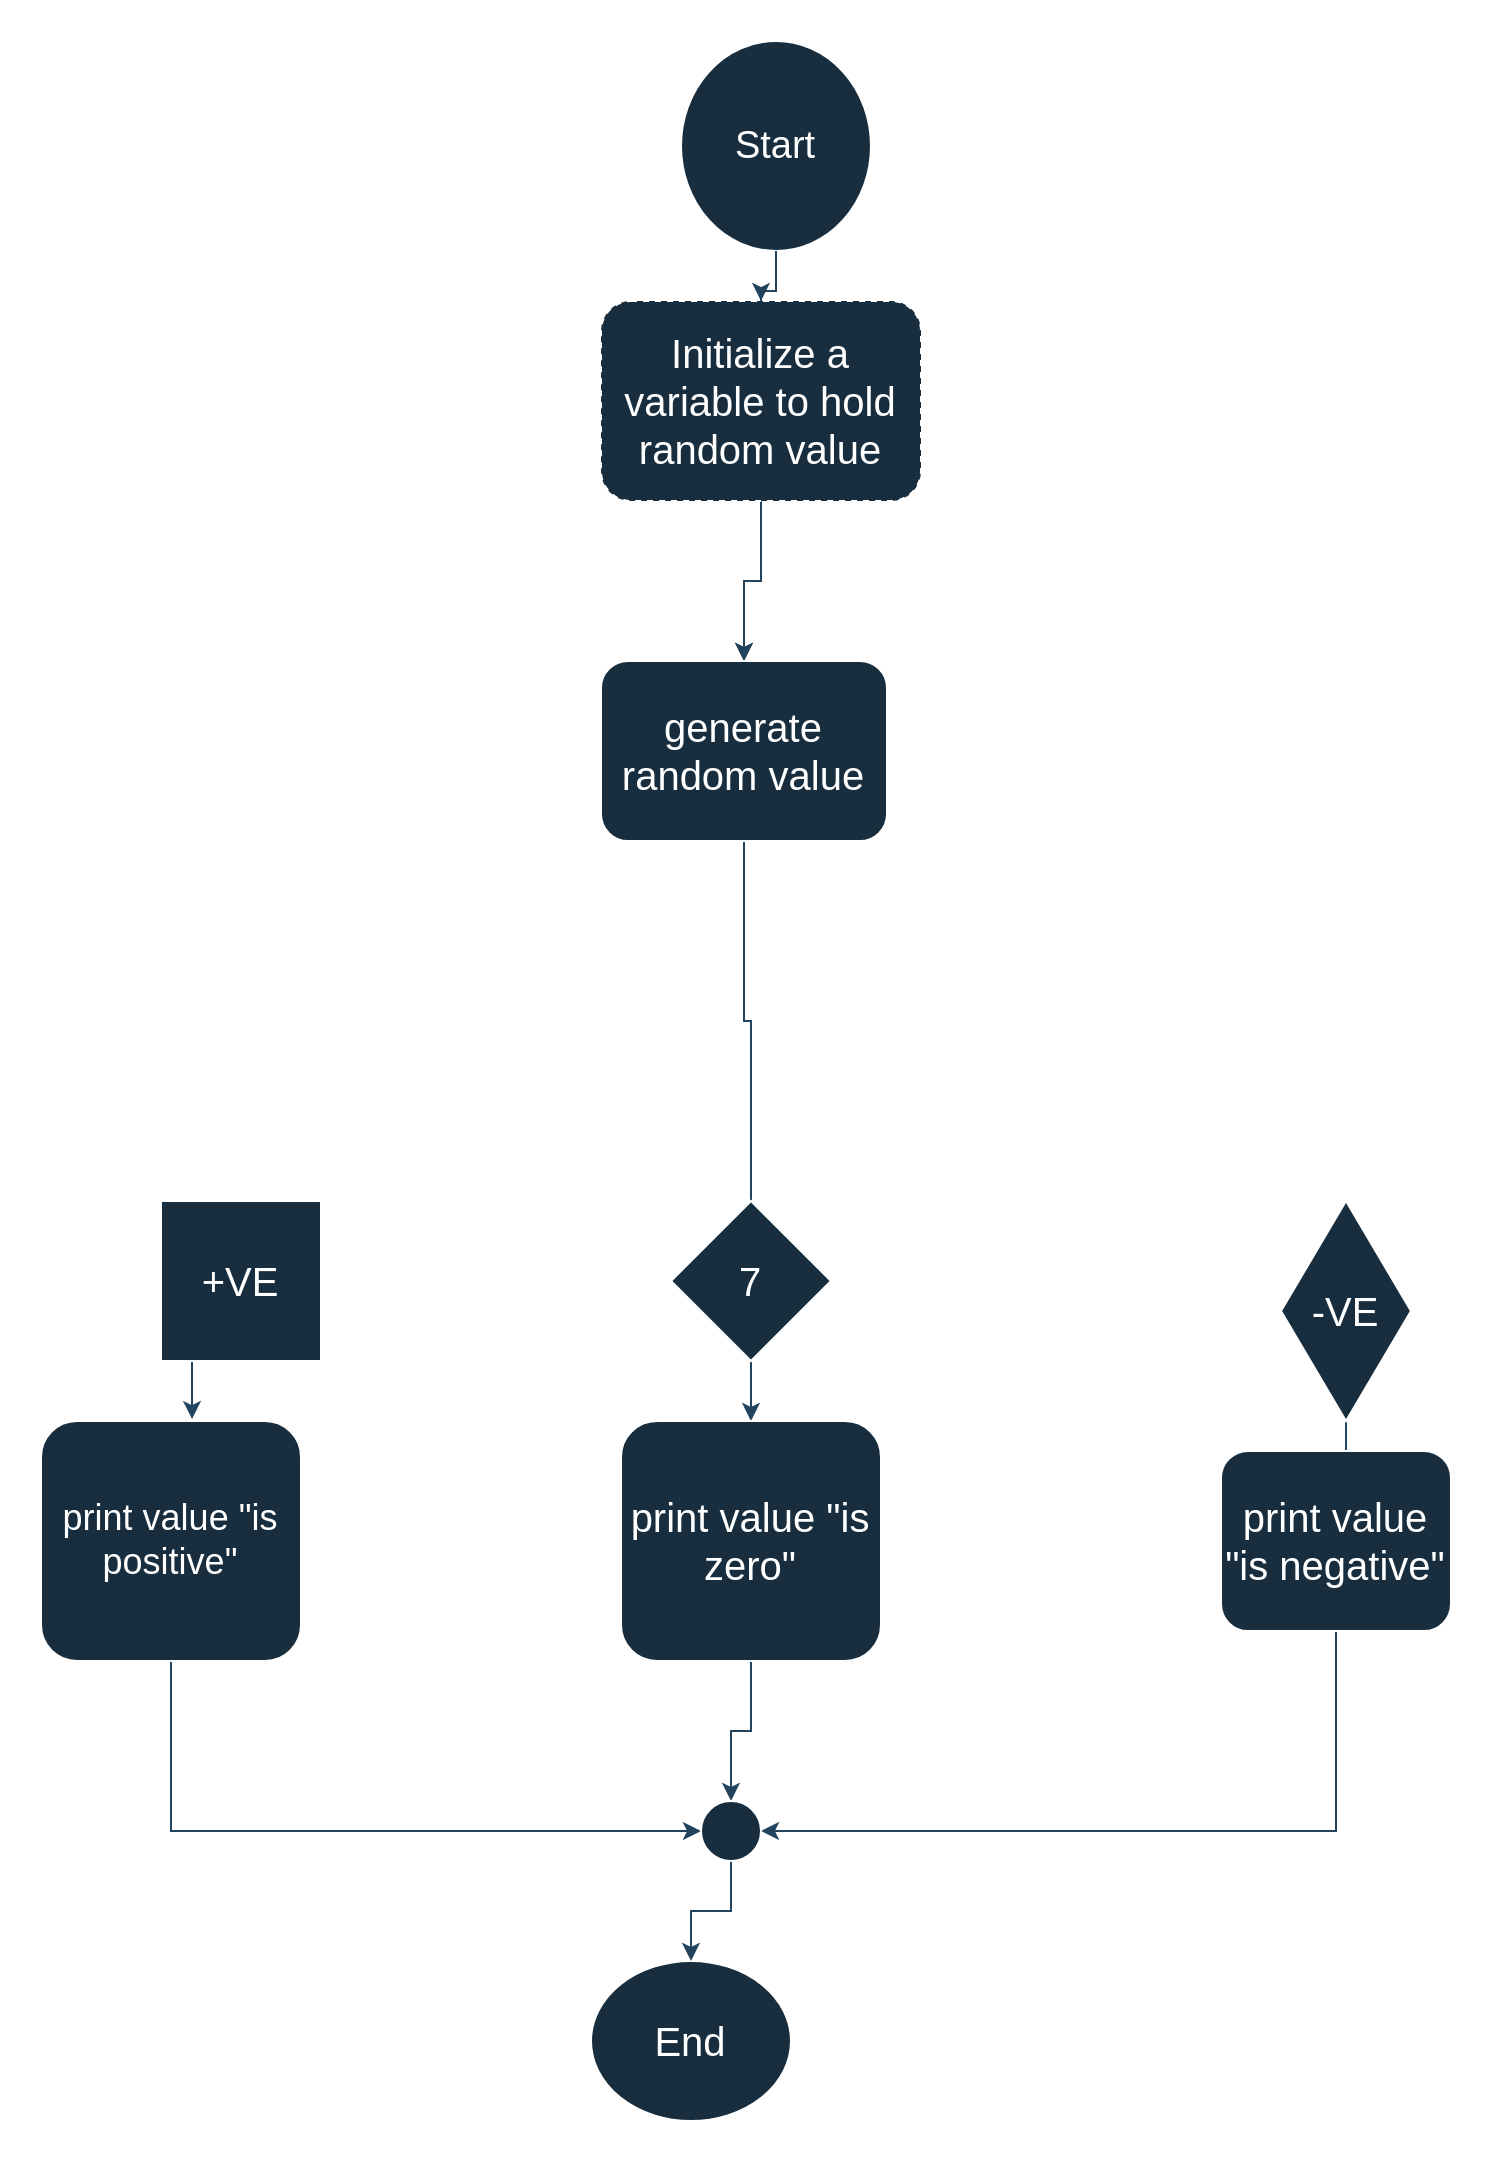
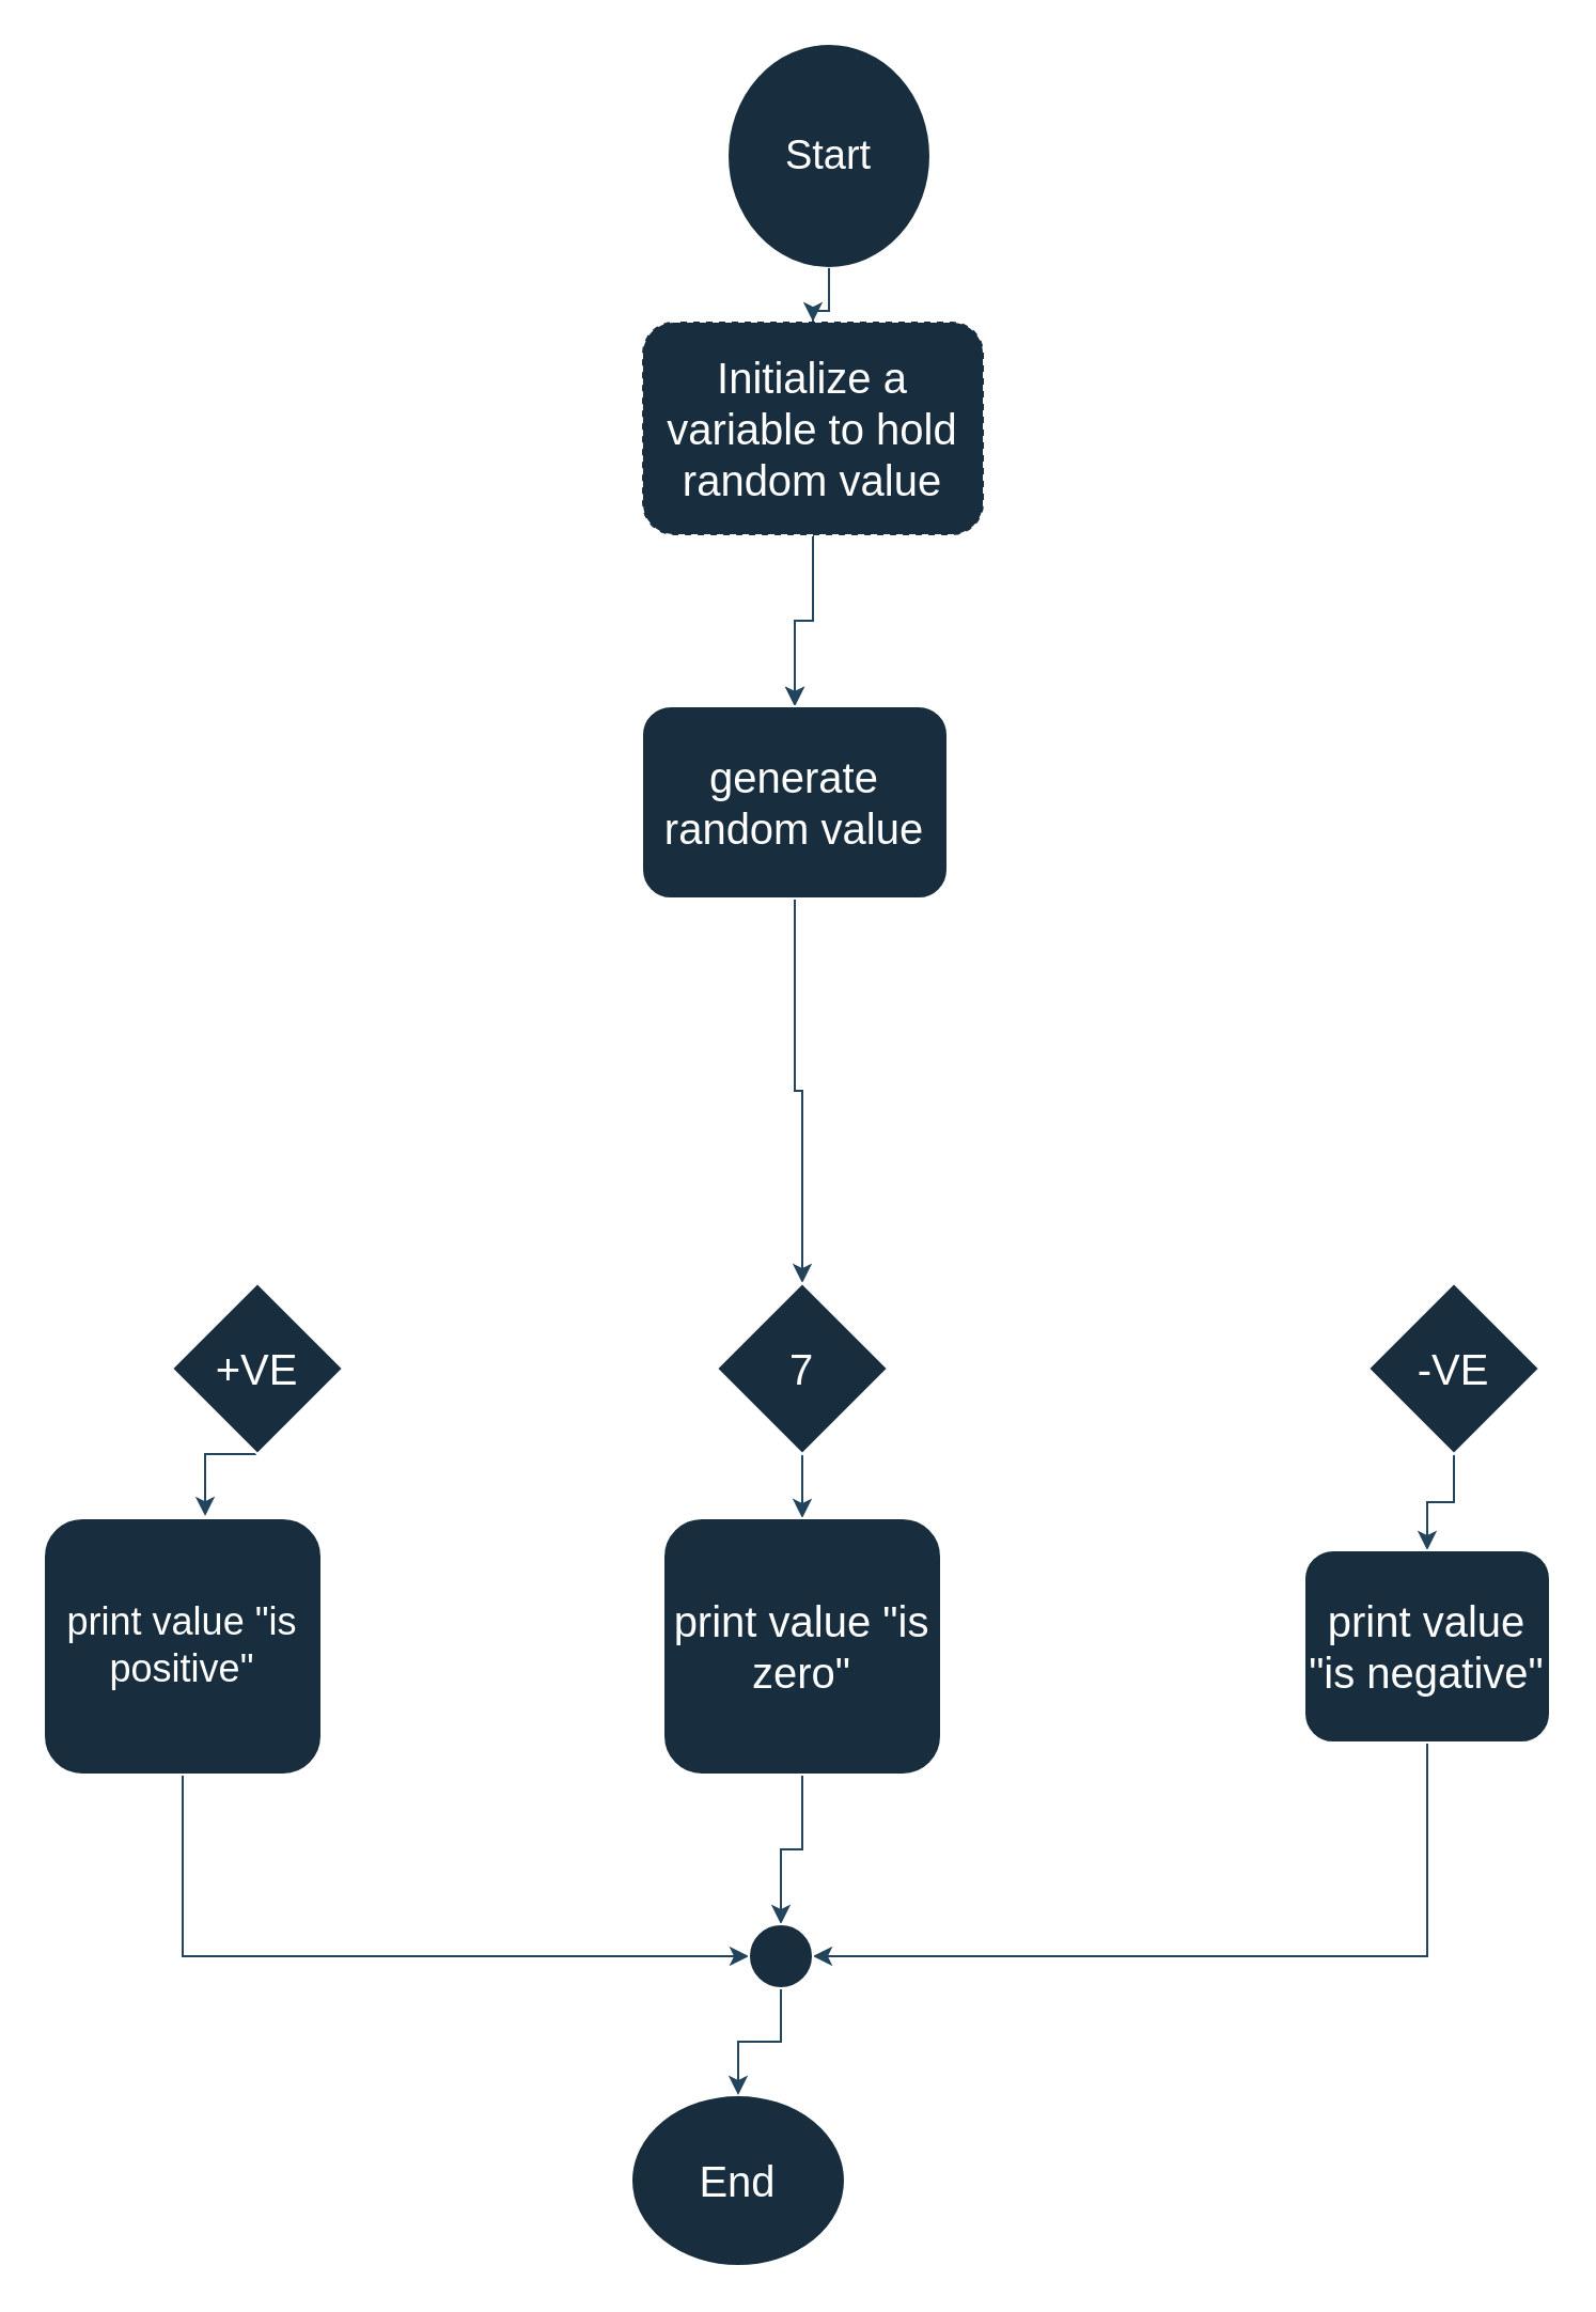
  <mxCell id="0" />
  <mxCell id="1" parent="0" />
  <mxCell id="2" style="edgeStyle=orthogonalEdgeStyle;rounded=0;orthogonalLoop=1;jettySize=auto;html=1;exitX=0.5;exitY=1;exitDx=0;exitDy=0;labelBackgroundColor=none;strokeColor=#23445D;fontColor=default;" edge="1" parent="1" source="4" target="24"><mxGeometry relative="1" as="geometry" /></mxCell>
  <mxCell id="3" value="" style="edgeStyle=orthogonalEdgeStyle;rounded=0;orthogonalLoop=1;jettySize=auto;html=1;startArrow=none;labelBackgroundColor=none;strokeColor=#23445D;fontColor=default;" edge="1" parent="1" source="24" target="8"><mxGeometry relative="1" as="geometry" /></mxCell>
  <mxCell id="4" value="Start" style="ellipse;whiteSpace=wrap;html=1;labelBackgroundColor=none;fillColor=#182E3E;strokeColor=#FFFFFF;fontColor=#FFFFFF;fontSize=19;" vertex="1" parent="1"><mxGeometry x="340" y="20" width="95" height="105" as="geometry" /></mxCell>
  <mxCell id="5" value="End" style="ellipse;whiteSpace=wrap;html=1;labelBackgroundColor=none;fillColor=#182E3E;strokeColor=#FFFFFF;fontColor=#FFFFFF;fontSize=20;" vertex="1" parent="1"><mxGeometry x="295" y="980" width="100" height="80" as="geometry" /></mxCell>
  <mxCell id="6" style="edgeStyle=orthogonalEdgeStyle;rounded=0;orthogonalLoop=1;jettySize=auto;html=1;exitX=0.5;exitY=1;exitDx=0;exitDy=0;entryX=0.5;entryY=0;entryDx=0;entryDy=0;labelBackgroundColor=none;strokeColor=#23445D;fontColor=default;" edge="1" parent="1" source="24" target="8"><mxGeometry relative="1" as="geometry" /></mxCell>
- <mxCell id="7" style="edgeStyle=orthogonalEdgeStyle;rounded=0;orthogonalLoop=1;jettySize=auto;html=1;exitX=0.5;exitY=1;exitDx=0;exitDy=0;labelBackgroundColor=none;strokeColor=#23445D;fontColor=default;endArrow=none;" edge="1" parent="1" source="8" target="12"><mxGeometry relative="1" as="geometry" /></mxCell>
+ <mxCell id="7" style="edgeStyle=orthogonalEdgeStyle;rounded=0;orthogonalLoop=1;jettySize=auto;html=1;exitX=0.5;exitY=1;exitDx=0;exitDy=0;labelBackgroundColor=none;strokeColor=#23445D;fontColor=default;" edge="1" parent="1" source="8" target="12"><mxGeometry relative="1" as="geometry" /></mxCell>
  <mxCell id="8" value="generate random value" style="rounded=1;whiteSpace=wrap;html=1;labelBackgroundColor=none;fillColor=#182E3E;strokeColor=#FFFFFF;fontColor=#FFFFFF;fontSize=20;" vertex="1" parent="1"><mxGeometry x="300" y="330" width="143" height="90" as="geometry" /></mxCell>
  <mxCell id="9" style="edgeStyle=orthogonalEdgeStyle;rounded=0;orthogonalLoop=1;jettySize=auto;html=1;exitX=0.5;exitY=1;exitDx=0;exitDy=0;entryX=0.581;entryY=-0.008;entryDx=0;entryDy=0;entryPerimeter=0;labelBackgroundColor=none;strokeColor=#23445D;fontColor=default;fontSize=20;" edge="1" parent="1" source="10" target="16"><mxGeometry relative="1" as="geometry" /></mxCell>
- <mxCell id="10" value="+VE" style="whiteSpace=wrap;html=1;fillColor=#182E3E;strokeColor=#FFFFFF;labelBackgroundColor=none;fontColor=#FFFFFF;fontSize=20;rounded=0;" vertex="1" parent="1"><mxGeometry x="80" y="600" width="80" height="80" as="geometry" /></mxCell>
+ <mxCell id="10" value="+VE" style="rhombus;whiteSpace=wrap;html=1;fillColor=#182E3E;strokeColor=#FFFFFF;labelBackgroundColor=none;fontColor=#FFFFFF;fontSize=20;" vertex="1" parent="1"><mxGeometry x="80" y="600" width="80" height="80" as="geometry" /></mxCell>
  <mxCell id="11" style="edgeStyle=orthogonalEdgeStyle;rounded=0;orthogonalLoop=1;jettySize=auto;html=1;exitX=0.5;exitY=1;exitDx=0;exitDy=0;entryX=0.5;entryY=0;entryDx=0;entryDy=0;labelBackgroundColor=none;strokeColor=#23445D;fontColor=default;fontSize=20;" edge="1" parent="1" source="12" target="18"><mxGeometry relative="1" as="geometry" /></mxCell>
  <mxCell id="12" value="7" style="rhombus;whiteSpace=wrap;html=1;fillColor=#182E3E;strokeColor=#FFFFFF;labelBackgroundColor=none;fontColor=#FFFFFF;fontSize=20;" vertex="1" parent="1"><mxGeometry x="335" y="600" width="80" height="80" as="geometry" /></mxCell>
  <mxCell id="13" style="edgeStyle=orthogonalEdgeStyle;rounded=0;orthogonalLoop=1;jettySize=auto;html=1;exitX=0.5;exitY=1;exitDx=0;exitDy=0;labelBackgroundColor=none;strokeColor=#23445D;fontColor=default;fontSize=20;" edge="1" parent="1" source="14" target="20"><mxGeometry relative="1" as="geometry"><mxPoint x="500" y="700" as="targetPoint" /></mxGeometry></mxCell>
- <mxCell id="14" value="-VE" style="rhombus;whiteSpace=wrap;html=1;fillColor=#182E3E;strokeColor=#FFFFFF;labelBackgroundColor=none;fontColor=#FFFFFF;fontSize=20;" vertex="1" parent="1"><mxGeometry x="640" y="600" width="65" height="110" as="geometry" /></mxCell>
+ <mxCell id="14" value="-VE" style="rhombus;whiteSpace=wrap;html=1;fillColor=#182E3E;strokeColor=#FFFFFF;labelBackgroundColor=none;fontColor=#FFFFFF;fontSize=20;" vertex="1" parent="1"><mxGeometry x="640" y="600" width="80" height="80" as="geometry" /></mxCell>
  <mxCell id="15" style="edgeStyle=orthogonalEdgeStyle;rounded=0;orthogonalLoop=1;jettySize=auto;html=1;exitX=0.5;exitY=1;exitDx=0;exitDy=0;entryX=0;entryY=0.5;entryDx=0;entryDy=0;labelBackgroundColor=none;strokeColor=#23445D;fontColor=default;" edge="1" parent="1" source="16" target="22"><mxGeometry relative="1" as="geometry" /></mxCell>
  <mxCell id="16" value="print value &quot;is positive&quot;" style="rounded=1;whiteSpace=wrap;html=1;fontSize=18;labelBackgroundColor=none;fillColor=#182E3E;strokeColor=#FFFFFF;fontColor=#FFFFFF;" vertex="1" parent="1"><mxGeometry x="20" y="710" width="130" height="120" as="geometry" /></mxCell>
  <mxCell id="17" style="edgeStyle=orthogonalEdgeStyle;rounded=0;orthogonalLoop=1;jettySize=auto;html=1;exitX=0.5;exitY=1;exitDx=0;exitDy=0;entryX=0.5;entryY=0;entryDx=0;entryDy=0;labelBackgroundColor=none;strokeColor=#23445D;fontColor=default;" edge="1" parent="1" source="18" target="22"><mxGeometry relative="1" as="geometry" /></mxCell>
  <mxCell id="18" value="print value &quot;is zero&quot;" style="rounded=1;whiteSpace=wrap;html=1;labelBackgroundColor=none;fillColor=#182E3E;strokeColor=#FFFFFF;fontColor=#FFFFFF;fontSize=20;" vertex="1" parent="1"><mxGeometry x="310" y="710" width="130" height="120" as="geometry" /></mxCell>
  <mxCell id="19" style="edgeStyle=orthogonalEdgeStyle;rounded=0;orthogonalLoop=1;jettySize=auto;html=1;exitX=0.5;exitY=1;exitDx=0;exitDy=0;entryX=1;entryY=0.5;entryDx=0;entryDy=0;labelBackgroundColor=none;strokeColor=#23445D;fontColor=default;" edge="1" parent="1" source="20" target="22"><mxGeometry relative="1" as="geometry" /></mxCell>
  <mxCell id="20" value="print value &quot;is negative&quot;" style="rounded=1;whiteSpace=wrap;html=1;labelBackgroundColor=none;fillColor=#182E3E;strokeColor=#FFFFFF;fontColor=#FFFFFF;fontSize=20;" vertex="1" parent="1"><mxGeometry x="610" y="725" width="115" height="90" as="geometry" /></mxCell>
  <mxCell id="21" style="edgeStyle=orthogonalEdgeStyle;rounded=0;orthogonalLoop=1;jettySize=auto;html=1;exitX=0.5;exitY=1;exitDx=0;exitDy=0;entryX=0.5;entryY=0;entryDx=0;entryDy=0;labelBackgroundColor=none;strokeColor=#23445D;fontColor=default;" edge="1" parent="1" source="22" target="5"><mxGeometry relative="1" as="geometry" /></mxCell>
  <mxCell id="22" value="" style="ellipse;whiteSpace=wrap;html=1;aspect=fixed;labelBackgroundColor=none;fillColor=#182E3E;strokeColor=#FFFFFF;fontColor=#FFFFFF;" vertex="1" parent="1"><mxGeometry x="350" y="900" width="30" height="30" as="geometry" /></mxCell>
  <mxCell id="23" value="" style="edgeStyle=orthogonalEdgeStyle;rounded=0;orthogonalLoop=1;jettySize=auto;html=1;endArrow=none;labelBackgroundColor=none;strokeColor=#23445D;fontColor=default;" edge="1" parent="1" source="4" target="24"><mxGeometry relative="1" as="geometry"><mxPoint x="390" y="230" as="sourcePoint" /><mxPoint x="387.429" y="380" as="targetPoint" /></mxGeometry></mxCell>
  <mxCell id="24" value="Initialize a variable to hold random value" style="rounded=1;whiteSpace=wrap;html=1;labelBackgroundColor=none;fillColor=#182E3E;strokeColor=#FFFFFF;fontColor=#FFFFFF;fontSize=20;dashed=1;" vertex="1" parent="1"><mxGeometry x="300" y="150" width="160" height="100" as="geometry" /></mxCell>
